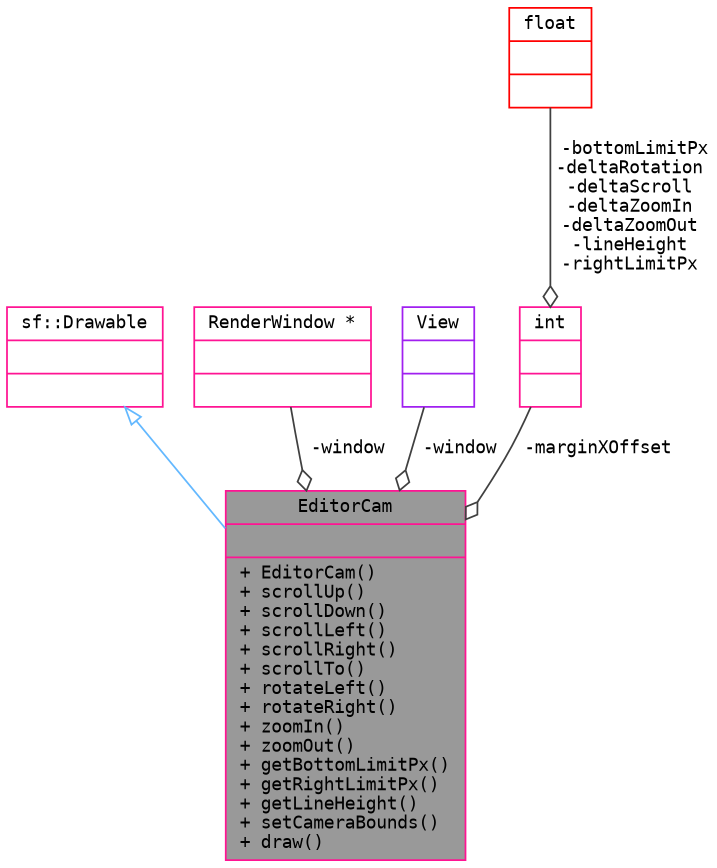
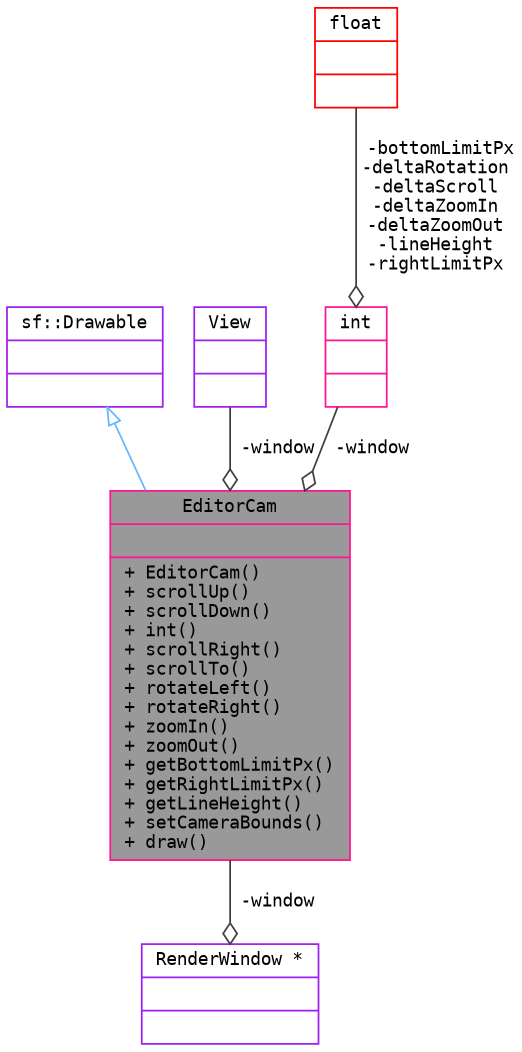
  digraph {
    fontname="DejaVu Sans Mono"
    node [color=deeppink fillcolor=white fontname="DejaVu Sans Mono" fontsize=10 shape=record style=filled]
    edge [color=grey25 fontname="DejaVu Sans Mono" fontsize=10 labelfontname=Helvetica labelfontsize=10 style=solid arrowhead=odiamond]
-   n1 [fillcolor=grey60 fontcolor=black height=0.2 label="{EditorCam\n||+ EditorCam()\l+ scrollUp()\l+ scrollDown()\l+ scrollLeft()\l+ scrollRight()\l+ scrollTo()\l+ rotateLeft()\l+ rotateRight()\l+ zoomIn()\l+ zoomOut()\l+ getBottomLimitPx()\l+ getRightLimitPx()\l+ getLineHeight()\l+ setCameraBounds()\l+ draw()\l}" width=0.4]
-   n2 [height=0.2 label="{sf::Drawable\n||}" width=0.4]
-   n3 [height=0.2 label="{RenderWindow *\n||}" width=0.4]
+   n1 [fillcolor=grey60 fontcolor=black height=0.2 label="{EditorCam\n||+ EditorCam()\l+ scrollUp()\l+ scrollDown()\l+ int()\l+ scrollRight()\l+ scrollTo()\l+ rotateLeft()\l+ rotateRight()\l+ zoomIn()\l+ zoomOut()\l+ getBottomLimitPx()\l+ getRightLimitPx()\l+ getLineHeight()\l+ setCameraBounds()\l+ draw()\l}" width=0.4]
+   n2 [color=purple height=0.2 label="{sf::Drawable\n||}" width=0.4]
+   n3 [color=purple height=0.2 label="{RenderWindow *\n||}" width=0.4]
    n4 [color=purple height=0.2 label="{View\n||}" width=0.4]
    n5 [color=red height=0.2 label="{float\n||}" width=0.4]
    n6 [height=0.2 label="{int\n||}" width=0.4]
    n2 -> n1 [arrowtail=onormal color=steelblue1 dir=back arrowhead=""]
-   n3 -> n1 [label=" -window"]
+   n1 -> n3 [label=" -window"]
    n4 -> n1 [label=" -window"]
    n5 -> n6 [label=" -bottomLimitPx\n-deltaRotation\n-deltaScroll\n-deltaZoomIn\n-deltaZoomOut\n-lineHeight\n-rightLimitPx"]
-   n6 -> n1 [label=" -marginXOffset"]
+   n6 -> n1 [label=" -window"]
  }
